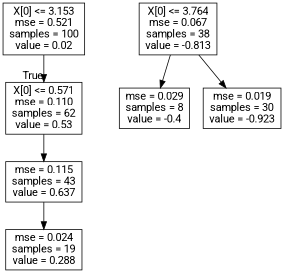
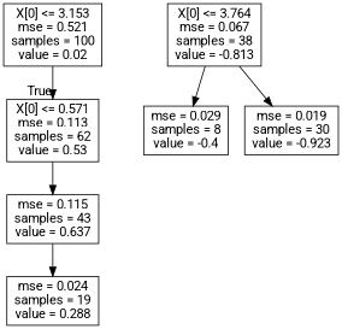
  digraph {
    fontname=Roboto
    node [fontname=Roboto shape=box]
    edge [fontname=Roboto]
    n1 [label="X[0] <= 3.153\nmse = 0.521\nsamples = 100\nvalue = 0.02"]
-   n2 [label="X[0] <= 0.571\nmse = 0.110\nsamples = 62\nvalue = 0.53"]
+   n2 [label="X[0] <= 0.571\nmse = 0.113\nsamples = 62\nvalue = 0.53"]
    n3 [label="mse = 0.115\nsamples = 43\nvalue = 0.637"]
    n4 [label="X[0] <= 3.764\nmse = 0.067\nsamples = 38\nvalue = -0.813"]
    n5 [label="mse = 0.029\nsamples = 8\nvalue = -0.4"]
    n6 [label="mse = 0.019\nsamples = 30\nvalue = -0.923"]
    n7 [label="mse = 0.024\nsamples = 19\nvalue = 0.288"]
    n1 -> n2 [headlabel=True labelangle=45 labeldistance=2.5]
    n2 -> n3
    n3 -> n7
    n4 -> n5
    n4 -> n6
  }
